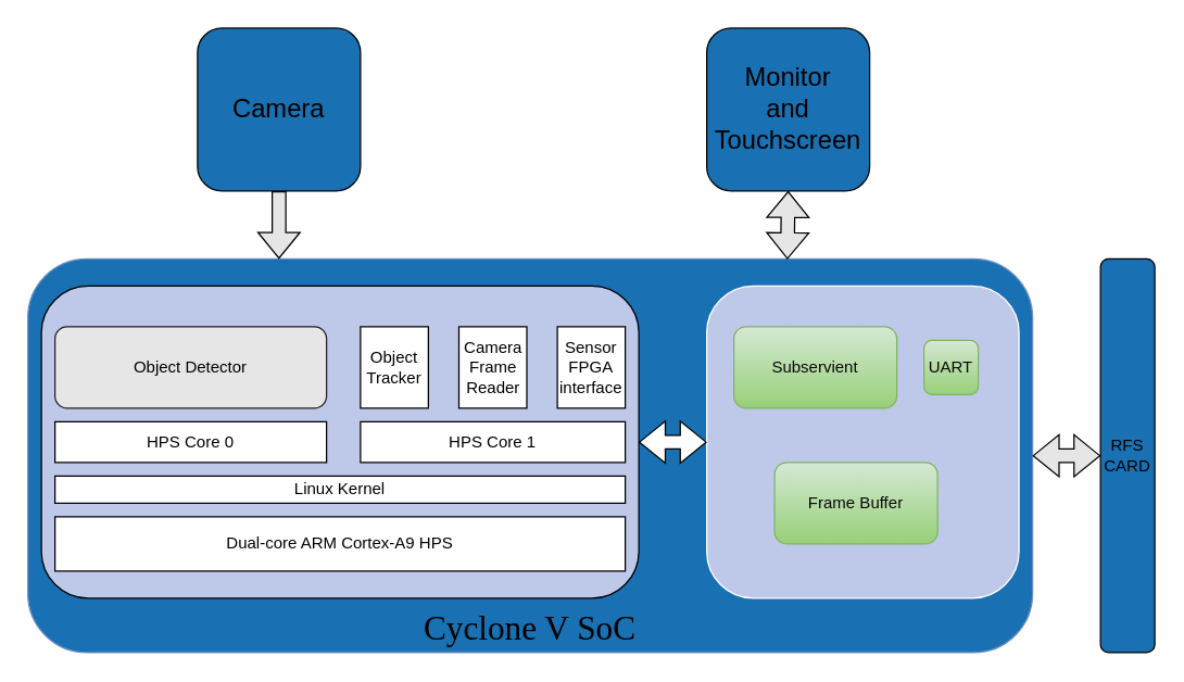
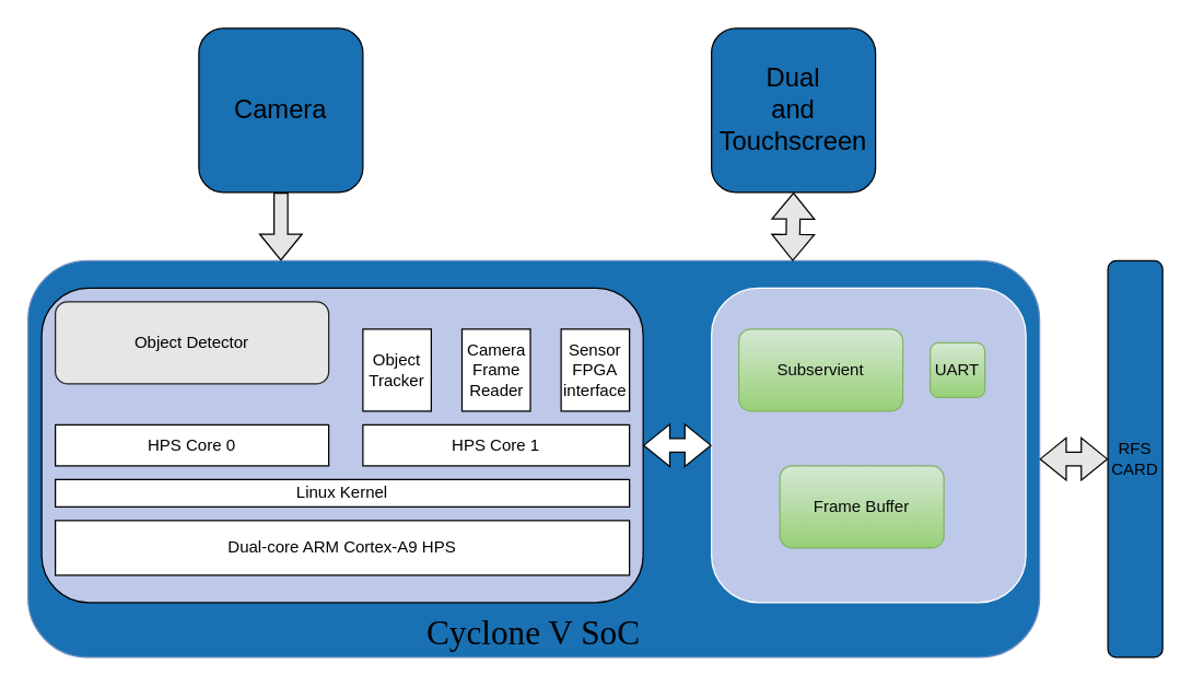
  <mxCell id="0" />
  <mxCell id="1" parent="0" />
  <mxCell id="2" value="&lt;span&gt;&lt;font style=&quot;font-size: 25px&quot; face=&quot;Verdana&quot;&gt;Cyclone V SoC&lt;/font&gt;&lt;/span&gt;" style="rounded=1;whiteSpace=wrap;html=1;fillColor=#1970B3;gradientColor=none;strokeColor=#6c8ebf;verticalAlign=bottom;" parent="1" vertex="1"><mxGeometry y="190" width="740" height="290" as="geometry" x="20" /></mxCell>
  <mxCell id="3" value="" style="rounded=1;whiteSpace=wrap;html=1;fillColor=#BEC8E8;" parent="1" vertex="1"><mxGeometry x="30" y="210" width="440" height="230" as="geometry" /></mxCell>
  <mxCell id="4" value="Dual-core ARM Cortex-A9 HPS" style="rounded=0;whiteSpace=wrap;html=1;" parent="1" vertex="1"><mxGeometry x="40" y="380" width="420" height="40" as="geometry" /></mxCell>
  <mxCell id="5" value="HPS Core 0" style="rounded=0;whiteSpace=wrap;html=1;" parent="1" vertex="1"><mxGeometry x="40" y="310" width="200" height="30" as="geometry" /></mxCell>
  <mxCell id="6" value="HPS Core 1" style="rounded=0;whiteSpace=wrap;html=1;" parent="1" vertex="1"><mxGeometry x="265" y="310" width="195" height="30" as="geometry" /></mxCell>
- <mxCell id="7" value="&lt;font color=&quot;#000000&quot;&gt;Object Detector&lt;/font&gt;" style="rounded=1;whiteSpace=wrap;html=1;fillColor=#E6E6E6;strokeColor=#212121;" parent="1" vertex="1"><mxGeometry x="40" y="240" width="200" height="60" as="geometry" /></mxCell>
+ <mxCell id="7" value="&lt;font color=&quot;#000000&quot;&gt;Object Detector&lt;/font&gt;" style="rounded=1;whiteSpace=wrap;html=1;fillColor=#E6E6E6;strokeColor=#212121;" parent="1" vertex="1"><mxGeometry x="40" y="220" width="200" height="60" as="geometry" /></mxCell>
  <mxCell id="8" value="Camera&lt;br&gt;Frame&lt;br&gt;Reader" style="rounded=0;whiteSpace=wrap;html=1;" parent="1" vertex="1"><mxGeometry x="337.5" y="240" width="50" height="60" as="geometry" /></mxCell>
  <mxCell id="9" value="Sensor&lt;br&gt;FPGA&lt;br&gt;interface" style="rounded=0;whiteSpace=wrap;html=1;" parent="1" vertex="1"><mxGeometry x="410" y="240" width="50" height="60" as="geometry" /></mxCell>
  <mxCell id="10" value="Object Tracker" style="rounded=0;whiteSpace=wrap;html=1;" parent="1" vertex="1"><mxGeometry x="265" y="240" width="50" height="60" as="geometry" /></mxCell>
  <mxCell id="11" value="" style="rounded=1;whiteSpace=wrap;html=1;fillColor=#BEC8E8;strokeColor=#FFFFFF;" parent="1" vertex="1"><mxGeometry x="520" y="210" width="230" height="230" as="geometry" /></mxCell>
  <mxCell id="12" value="Linux Kernel" style="rounded=0;whiteSpace=wrap;html=1;" parent="1" vertex="1"><mxGeometry x="40" y="350" width="420" height="20" as="geometry" /></mxCell>
  <mxCell id="13" value="&lt;font color=&quot;#080808&quot;&gt;UART&lt;/font&gt;" style="whiteSpace=wrap;html=1;aspect=fixed;fillColor=#d5e8d4;gradientColor=#97d077;strokeColor=#82b366;rounded=1;" parent="1" vertex="1"><mxGeometry x="680" y="250" width="40" height="40" as="geometry" /></mxCell>
  <mxCell id="14" value="&lt;font color=&quot;#080808&quot;&gt;Frame Buffer&lt;/font&gt;" style="rounded=1;whiteSpace=wrap;html=1;fillColor=#d5e8d4;gradientColor=#97d077;strokeColor=#82b366;" parent="1" vertex="1"><mxGeometry x="570" y="340" width="120" height="60" as="geometry" /></mxCell>
  <mxCell id="15" value="RFS CARD" style="rounded=1;whiteSpace=wrap;html=1;fillColor=#1970B3;" parent="1" vertex="1"><mxGeometry x="810" y="190" width="40" height="290" as="geometry" /></mxCell>
  <mxCell id="16" value="&lt;font color=&quot;#080808&quot;&gt;Subservient&lt;/font&gt;" style="rounded=1;whiteSpace=wrap;html=1;fillColor=#d5e8d4;gradientColor=#97d077;strokeColor=#82b366;" parent="1" vertex="1"><mxGeometry x="540" y="240" width="120" height="60" as="geometry" /></mxCell>
  <mxCell id="17" value="" style="shape=flexArrow;endArrow=classic;startArrow=classic;html=1;rounded=0;entryX=0;entryY=0.5;entryDx=0;entryDy=0;exitX=1;exitY=0.5;exitDx=0;exitDy=0;fillColor=default;" parent="1" source="3" target="11" edge="1"><mxGeometry width="100" height="100" relative="1" as="geometry"><mxPoint x="400" y="410" as="sourcePoint" /><mxPoint x="500" y="350" as="targetPoint" /></mxGeometry></mxCell>
  <mxCell id="18" value="" style="shape=flexArrow;endArrow=classic;startArrow=classic;html=1;rounded=0;entryX=0;entryY=0.5;entryDx=0;entryDy=0;exitX=1;exitY=0.5;exitDx=0;exitDy=0;fillColor=#E6E6E6;" parent="1" source="2" target="15" edge="1"><mxGeometry width="100" height="100" relative="1" as="geometry"><mxPoint x="750" y="325" as="sourcePoint" /><mxPoint x="800" y="325" as="targetPoint" /></mxGeometry></mxCell>
- <mxCell id="19" value="&lt;font style=&quot;font-size: 19px&quot;&gt;Monitor&lt;br&gt;and&lt;br&gt;Touchscreen&lt;/font&gt;" style="whiteSpace=wrap;html=1;aspect=fixed;fillColor=#1970B3;rounded=1;" vertex="1" parent="1"><mxGeometry x="520" y="20" width="120" height="120" as="geometry" /></mxCell>
+ <mxCell id="19" value="&lt;font style=&quot;font-size: 19px&quot;&gt;Dual&lt;br&gt;and&lt;br&gt;Touchscreen&lt;/font&gt;" style="whiteSpace=wrap;html=1;aspect=fixed;fillColor=#1970B3;rounded=1;" vertex="1" parent="1"><mxGeometry x="520" y="20" width="120" height="120" as="geometry" /></mxCell>
  <mxCell id="20" value="" style="shape=flexArrow;endArrow=classic;startArrow=classic;html=1;rounded=0;entryX=0.5;entryY=1;entryDx=0;entryDy=0;exitX=0.756;exitY=0.001;exitDx=0;exitDy=0;fillColor=#E6E6E6;exitPerimeter=0;" edge="1" parent="1" source="2" target="19"><mxGeometry width="100" height="100" relative="1" as="geometry"><mxPoint x="551.66" y="182.03" as="sourcePoint" /><mxPoint x="635" y="130" as="targetPoint" /></mxGeometry></mxCell>
  <mxCell id="21" value="&lt;span style=&quot;font-size: 19px&quot;&gt;Camera&lt;/span&gt;" style="whiteSpace=wrap;html=1;aspect=fixed;fillColor=#1970B3;rounded=1;" vertex="1" parent="1"><mxGeometry x="145" y="20" width="120" height="120" as="geometry" /></mxCell>
  <mxCell id="22" value="" style="shape=flexArrow;endArrow=none;startArrow=classic;html=1;rounded=0;entryX=0.5;entryY=1;entryDx=0;entryDy=0;exitX=0.25;exitY=0;exitDx=0;exitDy=0;fillColor=#E6E6E6;endFill=0;" edge="1" parent="1" source="2" target="21"><mxGeometry width="100" height="100" relative="1" as="geometry"><mxPoint x="340" y="150.29" as="sourcePoint" /><mxPoint x="340.56" y="90" as="targetPoint" /></mxGeometry></mxCell>
